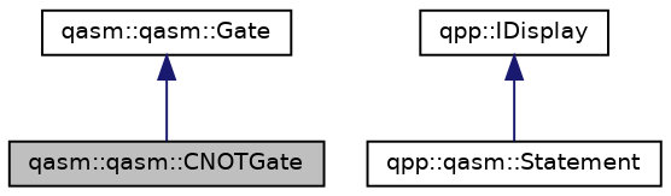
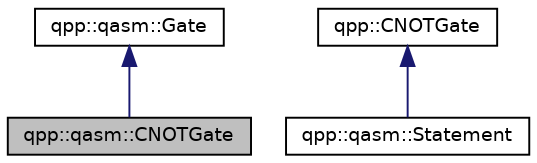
  digraph {
    node [color=black fillcolor=white fontname=Helvetica fontsize=10 shape=record style=filled]
    edge [color=midnightblue dir=back fontname=Helvetica fontsize=10 labelfontname=Helvetica labelfontsize=10 style=solid]
-   n1 [fillcolor=grey75 fontcolor=black height=0.2 label="qasm::qasm::CNOTGate" width=0.4]
-   n2 [height=0.2 label="qasm::qasm::Gate" width=0.4]
+   n1 [fillcolor=grey75 fontcolor=black height=0.2 label="qpp::qasm::CNOTGate" width=0.4]
+   n2 [height=0.2 label="qpp::qasm::Gate" width=0.4]
    n3 [height=0.2 label="qpp::qasm::Statement" width=0.4]
-   n4 [height=0.2 label="qpp::IDisplay" width=0.4]
+   n4 [height=0.2 label="qpp::CNOTGate" width=0.4]
    n2 -> n1
    n4 -> n3
  }
